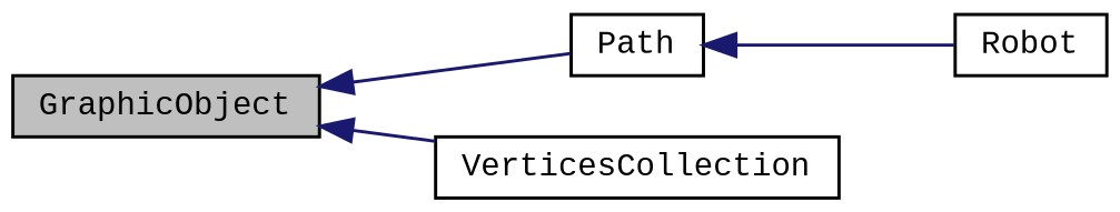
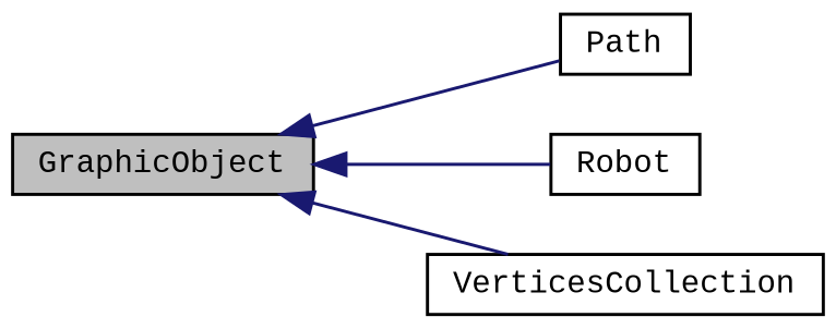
  digraph {
    fontname="Liberation Mono"
    rankdir=LR
    node [color=black fillcolor=white fontname="Liberation Mono" fontsize=10 shape=record style=filled]
    edge [color=midnightblue dir=back fontname="Liberation Mono" fontsize=10 labelfontname=Helvetica labelfontsize=10 style=solid]
    n1 [fillcolor=grey75 fontcolor=black height=0.2 label=GraphicObject width=0.4]
    n2 [height=0.2 label=Path width=0.4]
    n3 [height=0.2 label=Robot width=0.4]
    n4 [height=0.2 label=VerticesCollection width=0.4]
    n1 -> n2
-   n2 -> n3
+   n1 -> n3
    n1 -> n4
  }
